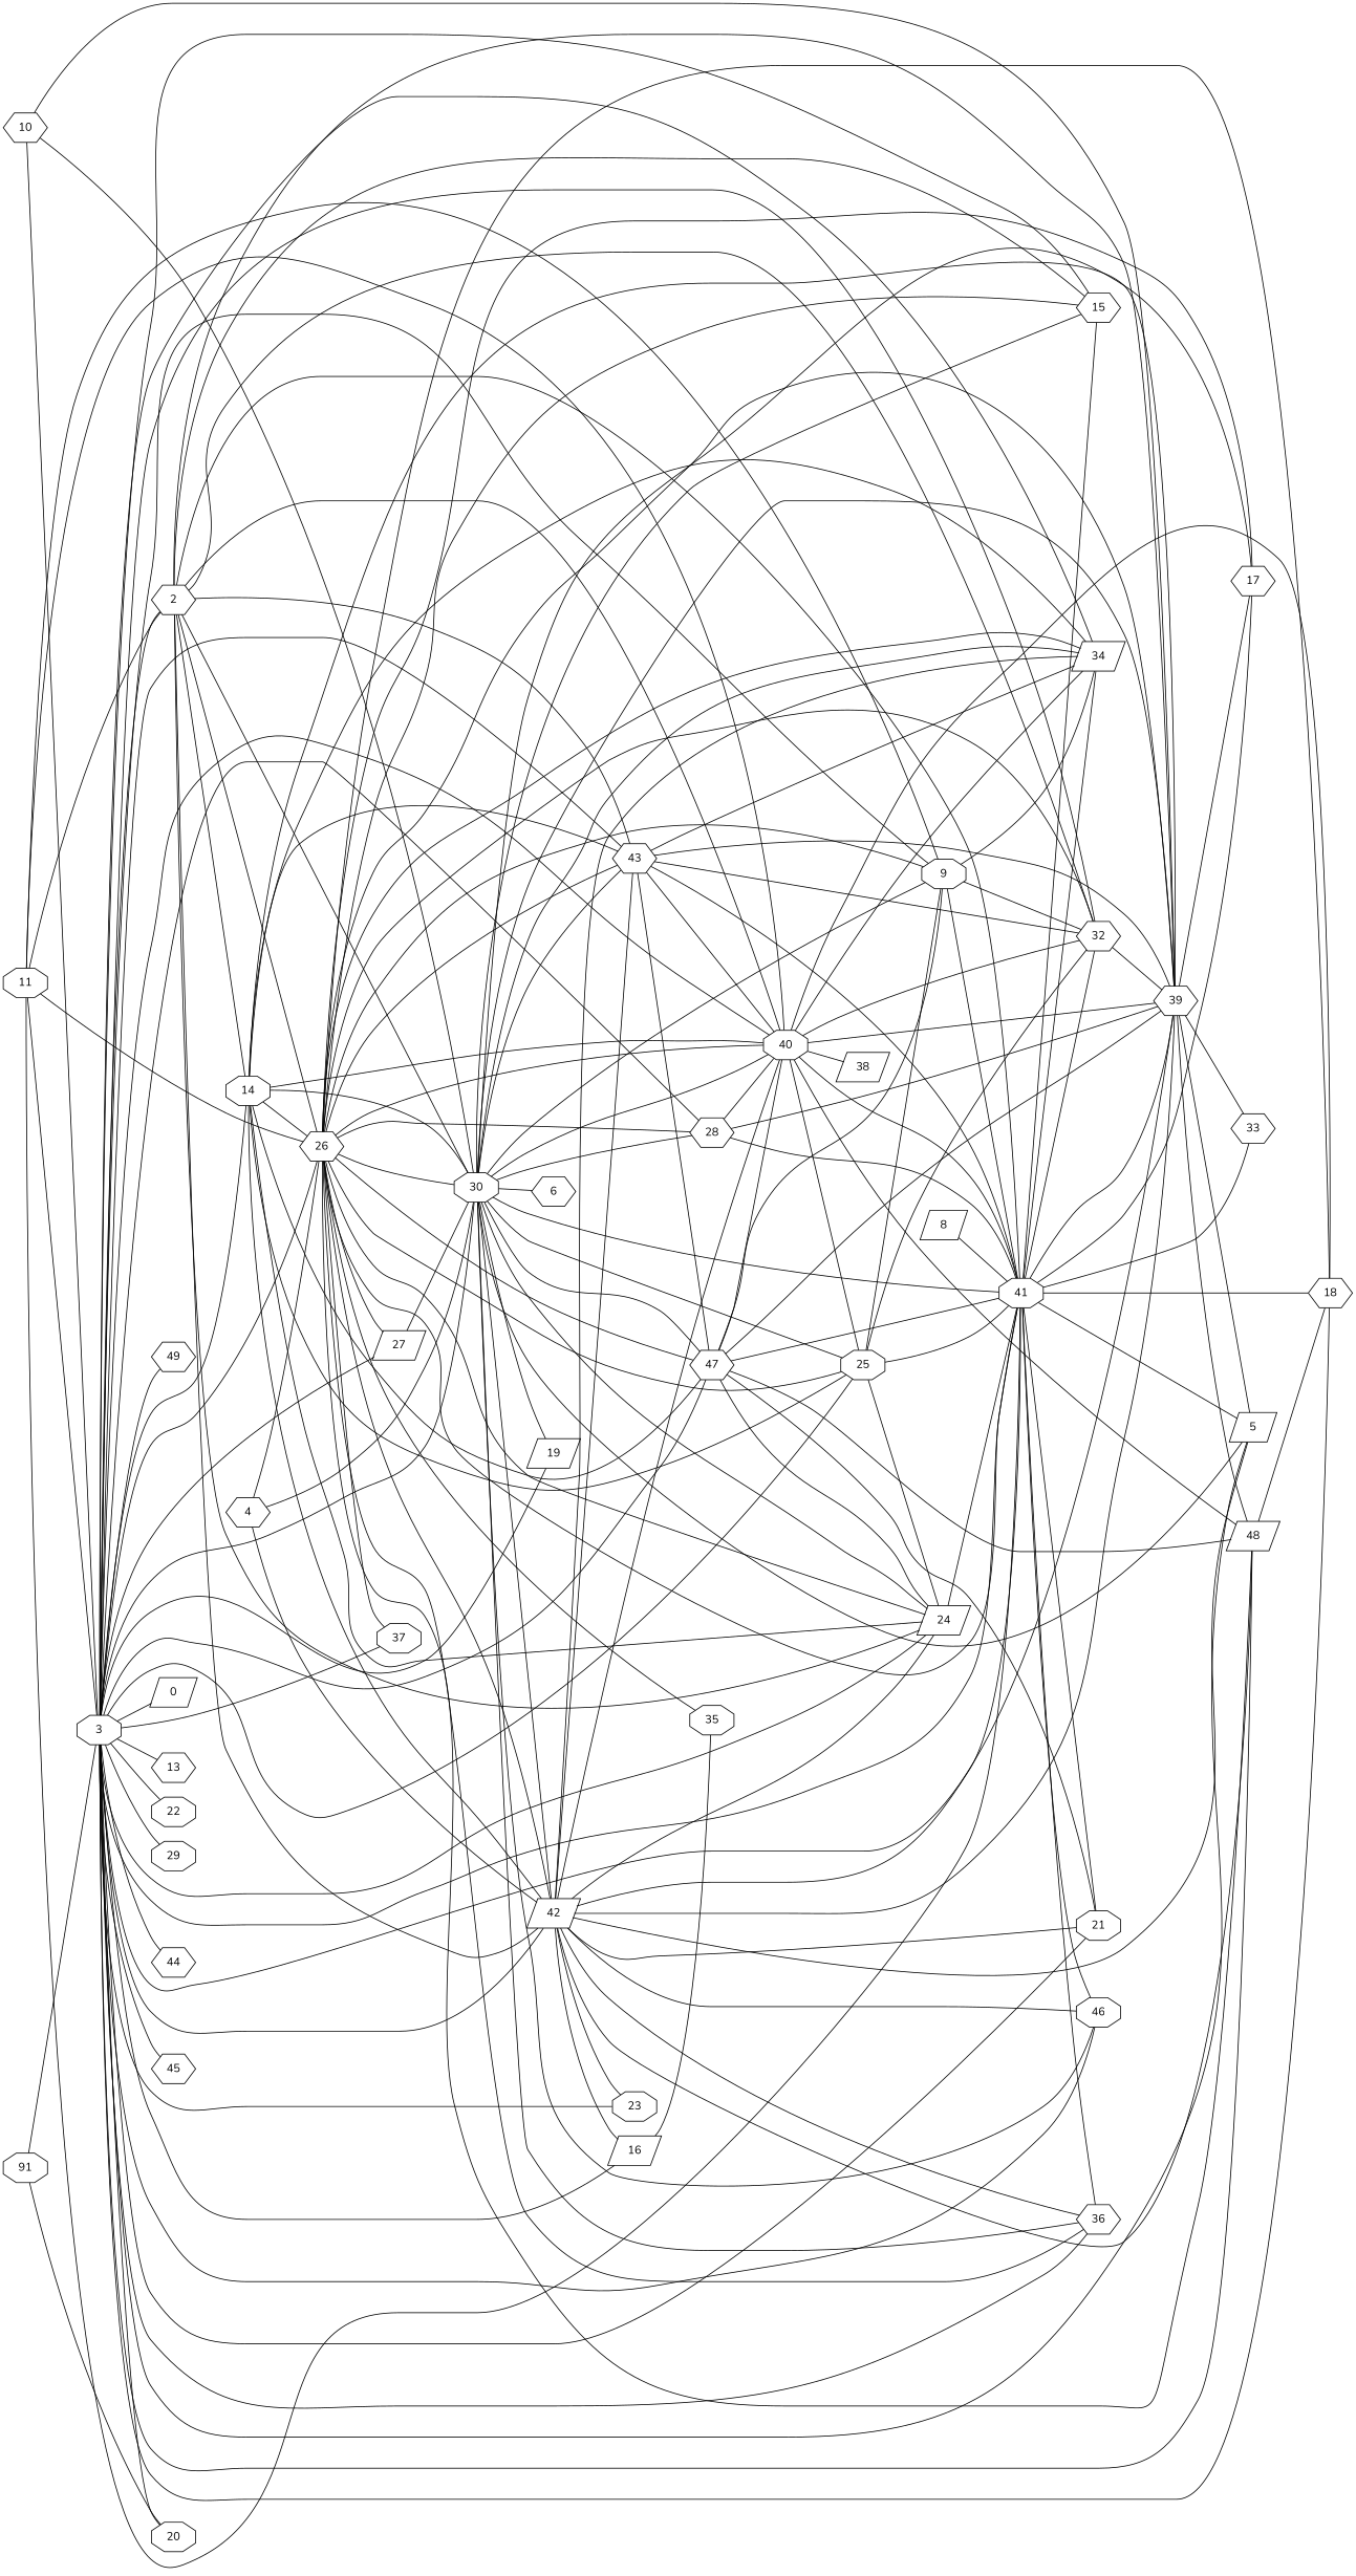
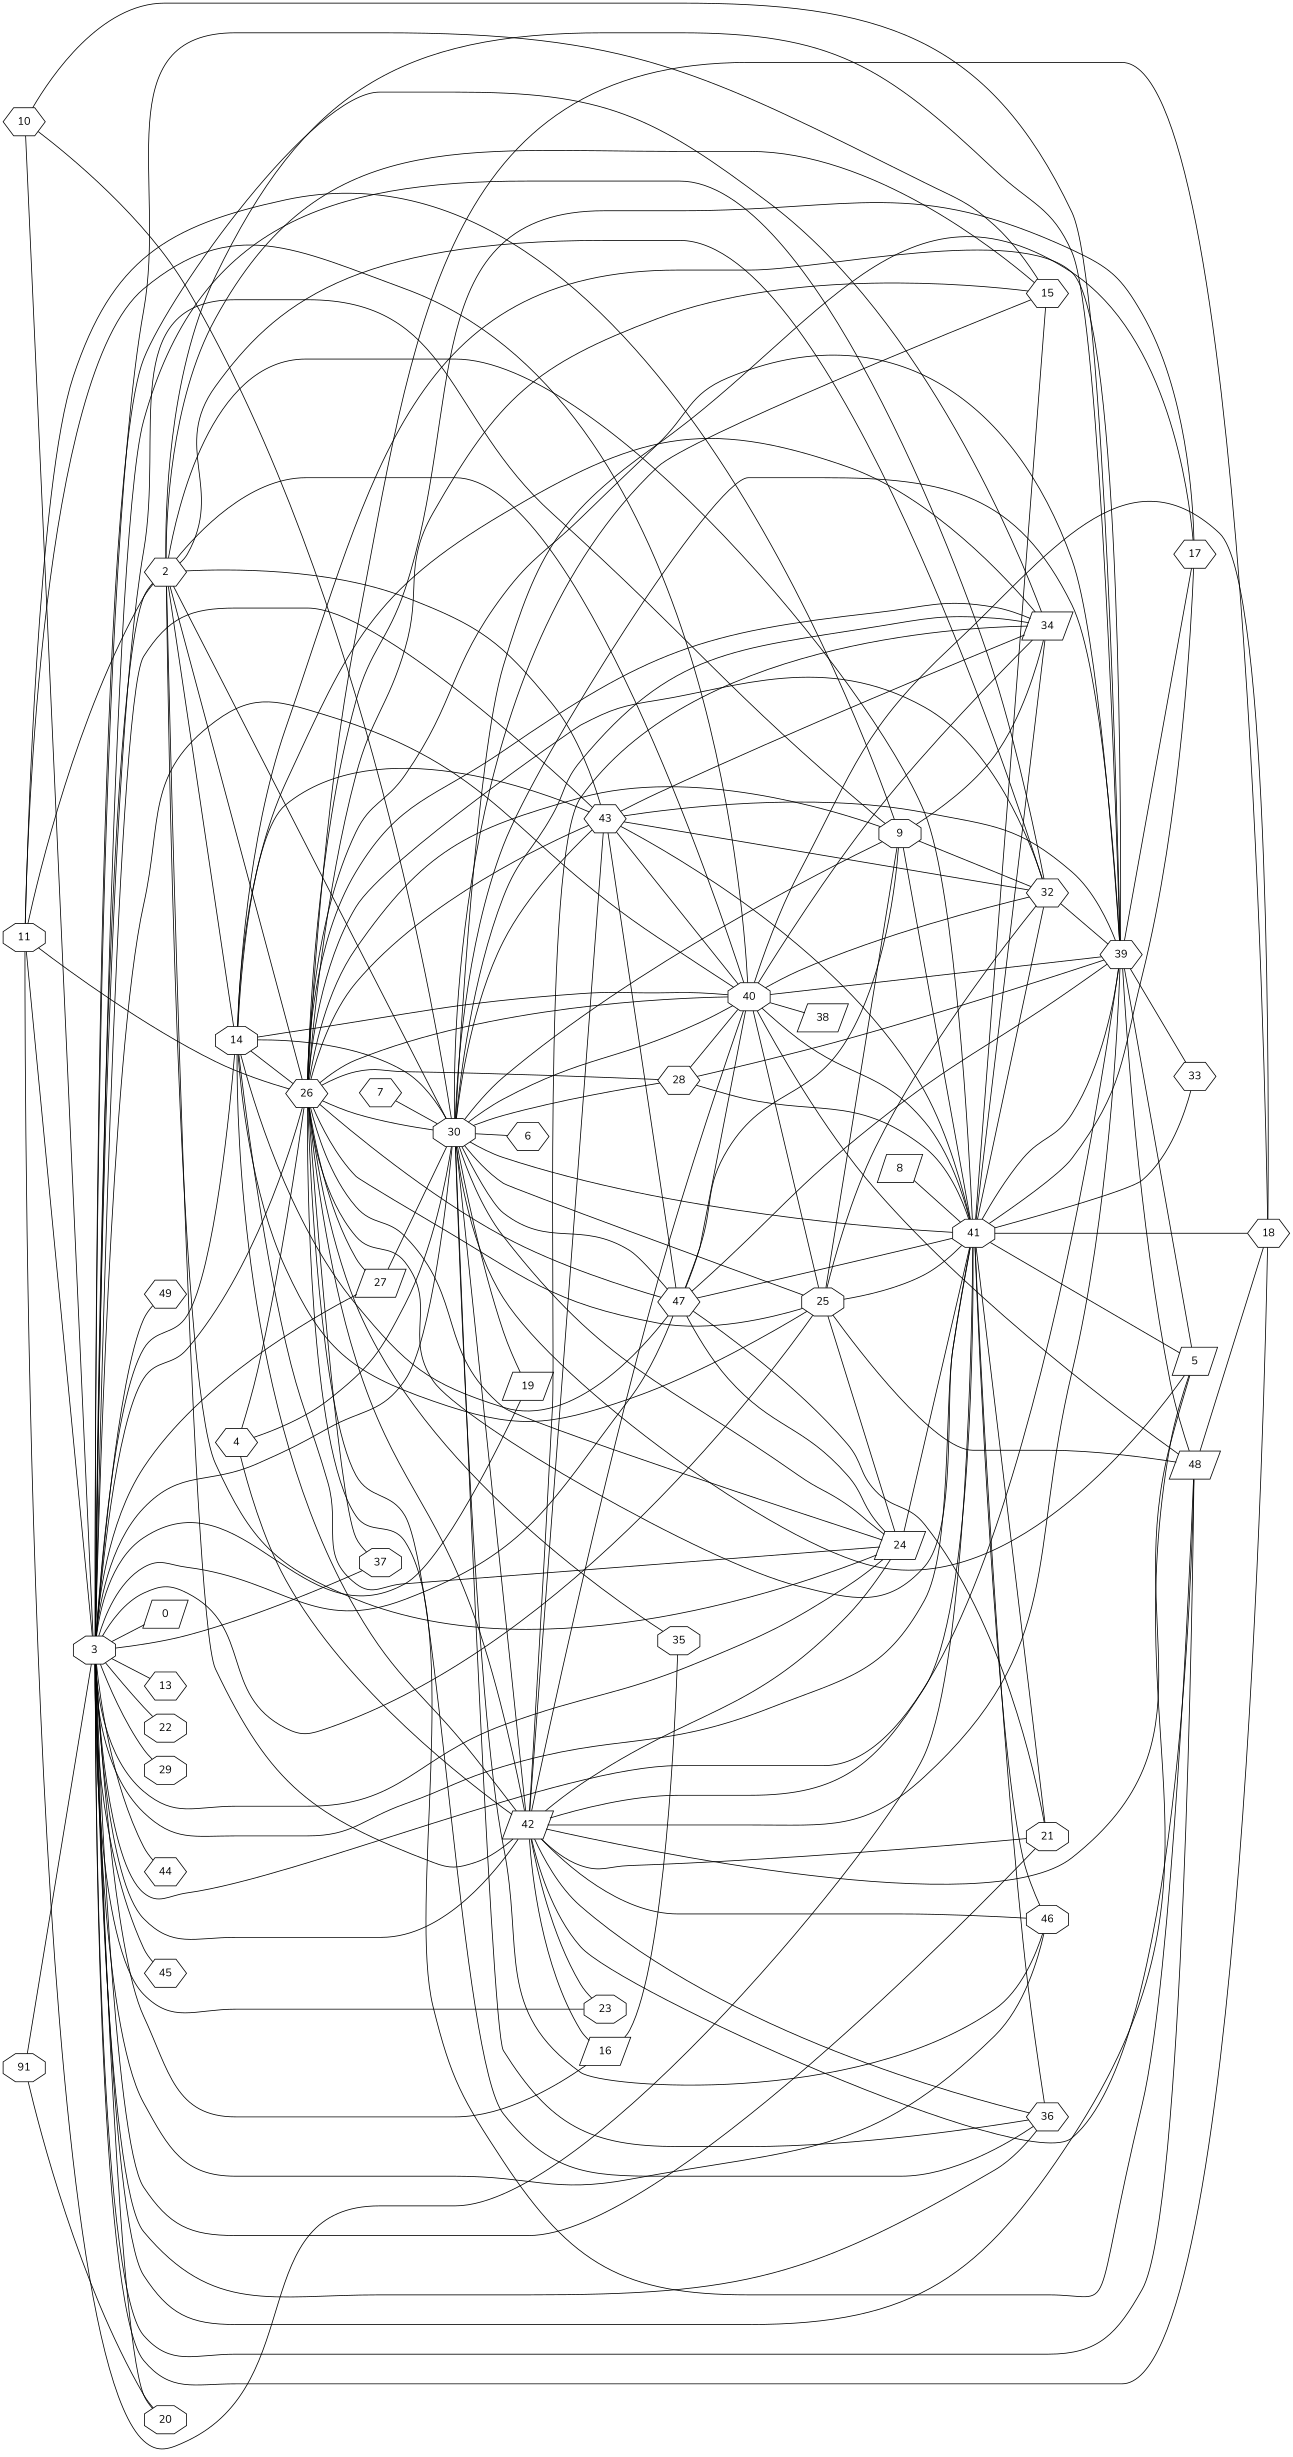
  graph {
    fontname=Nunito
    rankdir=LR
    node [fontname=Nunito shape=hexagon]
    edge [fontname=Nunito]
    11 [shape=octagon]
    2
    14 [shape=octagon]
    15
    3 [shape=octagon]
    26
    40 [shape=octagon]
    30 [shape=octagon]
    42 [shape=parallelogram]
    47
    24 [shape=parallelogram]
    0 [shape=parallelogram]
    5 [shape=parallelogram]
    13
    16 [shape=parallelogram]
    20 [shape=octagon]
    22 [shape=octagon]
    23 [shape=octagon]
    28
    29 [shape=octagon]
    32
    34 [shape=parallelogram]
    37 [shape=octagon]
    39
    41 [shape=octagon]
    44
    45
    46 [shape=octagon]
    48 [shape=parallelogram]
    49
    35 [shape=octagon]
    9 [shape=octagon]
    17
    27 [shape=parallelogram]
    19 [shape=parallelogram]
    25 [shape=octagon]
    6
    43
    33
    18
    38 [shape=parallelogram]
    21 [shape=octagon]
    36
    4
+   7
    8 [shape=parallelogram]
    10
    n48 [label=91 shape=octagon]
    11 -- 3
    11 -- 26
    11 -- 40
    2 -- 11
    2 -- 14
    2 -- 15
    14 -- 26
    14 -- 30
    14 -- 42
    14 -- 47
    14 -- 24
    3 -- 2
    3 -- 14
    3 -- 15
    3 -- 26
    3 -- 40
    3 -- 30
    3 -- 42
    3 -- 47
    3 -- 0
    3 -- 5
    3 -- 13
    3 -- 16
    3 -- 20
    3 -- 22
    3 -- 23
-   3 -- 28
    3 -- 29
    3 -- 32
    3 -- 34
    3 -- 37
    3 -- 39
    3 -- 41
    3 -- 44
    3 -- 45
    3 -- 46
    3 -- 48
    3 -- 49
    26 -- 2
    26 -- 15
    26 -- 40
    26 -- 30
    26 -- 47
    26 -- 34
    26 -- 37
    26 -- 39
    26 -- 41
    26 -- 35
    26 -- 9
    26 -- 17
    26 -- 27
    40 -- 2
    40 -- 14
    40 -- 30
    40 -- 32
    40 -- 39
    40 -- 25
    40 -- 43
    40 -- 18
    40 -- 38
    30 -- 2
    30 -- 15
    30 -- 42
    30 -- 47
    30 -- 24
    30 -- 28
    30 -- 34
    30 -- 39
    30 -- 41
    30 -- 17
    30 -- 19
    30 -- 25
    30 -- 6
    30 -- 43
    42 -- 2
    42 -- 26
    42 -- 40
    42 -- 24
    42 -- 5
    42 -- 16
    42 -- 23
    42 -- 34
    42 -- 39
    42 -- 41
    42 -- 46
    42 -- 48
    42 -- 43
    42 -- 21
    42 -- 36
    47 -- 40
-   47 -- 48
+   25 -- 48
    47 -- 21
    24 -- 2
    24 -- 3
    24 -- 26
    24 -- 47
    24 -- 41
    5 -- 30
    16 -- 35
    28 -- 26
    28 -- 40
    28 -- 39
    28 -- 41
    32 -- 2
    32 -- 26
    32 -- 39
    32 -- 9
    32 -- 43
    34 -- 14
    34 -- 40
    34 -- 43
    39 -- 2
    39 -- 14
    39 -- 47
    39 -- 5
    39 -- 41
    39 -- 48
    39 -- 17
    39 -- 43
    39 -- 33
    41 -- 11
    41 -- 2
    41 -- 15
    41 -- 40
    41 -- 47
    41 -- 5
    41 -- 32
    41 -- 34
    41 -- 46
    41 -- 25
    41 -- 43
    41 -- 33
    41 -- 18
    41 -- 21
    41 -- 36
    46 -- 30
    48 -- 26
    48 -- 40
    48 -- 18
    9 -- 11
    9 -- 3
    9 -- 30
    9 -- 47
    9 -- 34
    9 -- 41
    17 -- 41
    27 -- 3
    27 -- 30
    19 -- 3
    25 -- 14
    25 -- 3
    25 -- 26
    25 -- 24
    25 -- 32
    25 -- 9
    43 -- 2
    43 -- 14
    43 -- 3
    43 -- 26
    43 -- 47
    18 -- 3
    18 -- 26
    21 -- 3
    36 -- 3
    36 -- 26
    36 -- 30
    4 -- 26
    4 -- 30
    4 -- 42
+   7 -- 30
    8 -- 41
    10 -- 3
    10 -- 30
    10 -- 39
    n48 -- 3
    n48 -- 20
  }
